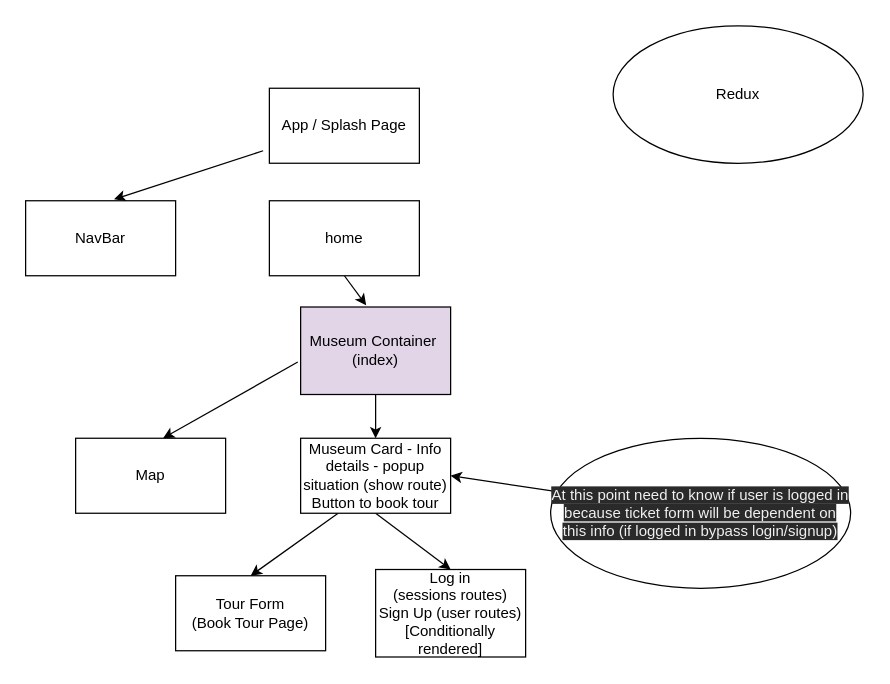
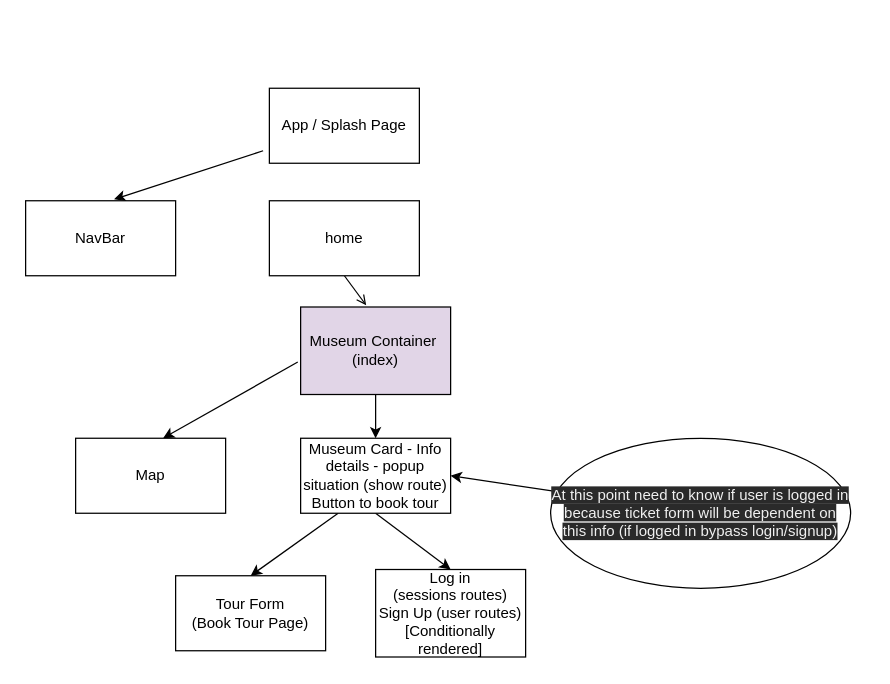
  <mxCell id="0" />
  <mxCell id="1" parent="0" />
  <mxCell id="2" style="edgeStyle=none;html=1;entryX=0.59;entryY=-0.02;entryDx=0;entryDy=0;entryPerimeter=0;" edge="1" parent="1" target="7"><mxGeometry relative="1" as="geometry"><mxPoint x="210" y="120" as="sourcePoint" /></mxGeometry></mxCell>
  <mxCell id="3" value="App / Splash Page" style="rounded=0;whiteSpace=wrap;html=1;" vertex="1" parent="1"><mxGeometry x="215" y="70" width="120" height="60" as="geometry" /></mxCell>
  <mxCell id="4" style="edgeStyle=none;html=1;entryX=0.583;entryY=0;entryDx=0;entryDy=0;entryPerimeter=0;exitX=-0.019;exitY=0.629;exitDx=0;exitDy=0;exitPerimeter=0;" edge="1" parent="1" source="12" target="10"><mxGeometry relative="1" as="geometry" /></mxCell>
- <mxCell id="5" style="edgeStyle=none;html=1;exitX=0.5;exitY=1;exitDx=0;exitDy=0;entryX=0.437;entryY=-0.02;entryDx=0;entryDy=0;entryPerimeter=0;" edge="1" parent="1" source="6" target="12"><mxGeometry relative="1" as="geometry" /></mxCell>
+ <mxCell id="5" style="edgeStyle=none;html=1;exitX=0.5;exitY=1;exitDx=0;exitDy=0;entryX=0.437;entryY=-0.02;entryDx=0;entryDy=0;entryPerimeter=0;endArrow=open;" edge="1" parent="1" source="6" target="12"><mxGeometry relative="1" as="geometry" /></mxCell>
  <mxCell id="6" value="home" style="rounded=0;whiteSpace=wrap;html=1;" vertex="1" parent="1"><mxGeometry x="215" y="160" width="120" height="60" as="geometry" /></mxCell>
  <mxCell id="7" value="NavBar&lt;br&gt;" style="rounded=0;whiteSpace=wrap;html=1;" vertex="1" parent="1"><mxGeometry x="20" y="160" width="120" height="60" as="geometry" /></mxCell>
  <mxCell id="8" value="Tour Form&lt;br&gt;(Book Tour Page)" style="rounded=0;whiteSpace=wrap;html=1;" vertex="1" parent="1"><mxGeometry x="140" y="460" width="120" height="60" as="geometry" /></mxCell>
  <mxCell id="9" value="Log in&lt;br&gt;(sessions routes)&lt;br&gt;Sign Up (user routes)&lt;br&gt;[Conditionally rendered]" style="rounded=0;whiteSpace=wrap;html=1;" vertex="1" parent="1"><mxGeometry x="300" y="455" width="120" height="70" as="geometry" /></mxCell>
  <mxCell id="10" value="Map" style="rounded=0;whiteSpace=wrap;html=1;" vertex="1" parent="1"><mxGeometry x="60" y="350" width="120" height="60" as="geometry" /></mxCell>
  <mxCell id="11" style="edgeStyle=none;html=1;entryX=0.5;entryY=0;entryDx=0;entryDy=0;" edge="1" parent="1" source="12" target="15"><mxGeometry relative="1" as="geometry" /></mxCell>
  <mxCell id="12" value="Museum Container&amp;nbsp; (index)" style="rounded=0;whiteSpace=wrap;html=1;fillColor=#e1d5e7;" vertex="1" parent="1"><mxGeometry x="240" y="245" width="120" height="70" as="geometry" /></mxCell>
  <mxCell id="13" style="edgeStyle=none;html=1;exitX=0.25;exitY=1;exitDx=0;exitDy=0;entryX=0.5;entryY=0;entryDx=0;entryDy=0;" edge="1" parent="1" source="15" target="8"><mxGeometry relative="1" as="geometry" /></mxCell>
  <mxCell id="14" style="edgeStyle=none;html=1;exitX=0.5;exitY=1;exitDx=0;exitDy=0;entryX=0.5;entryY=0;entryDx=0;entryDy=0;" edge="1" parent="1" source="15" target="9"><mxGeometry relative="1" as="geometry" /></mxCell>
  <mxCell id="15" value="Museum Card - Info details - popup situation (show route)&lt;br&gt;Button to book tour" style="rounded=0;whiteSpace=wrap;html=1;" vertex="1" parent="1"><mxGeometry x="240" y="350" width="120" height="60" as="geometry" /></mxCell>
- <mxCell id="16" value="Redux" style="ellipse;whiteSpace=wrap;html=1;" vertex="1" parent="1"><mxGeometry x="490" y="20" width="200" height="110" as="geometry" /></mxCell>
  <mxCell id="17" style="edgeStyle=none;html=1;entryX=1;entryY=0.5;entryDx=0;entryDy=0;" edge="1" parent="1" source="18" target="15"><mxGeometry relative="1" as="geometry"><mxPoint x="125.791" y="481.428" as="sourcePoint" /></mxGeometry></mxCell>
  <mxCell id="18" value="&lt;span style=&quot;color: rgb(240 , 240 , 240) ; font-family: &amp;#34;helvetica&amp;#34; ; font-size: 12px ; font-style: normal ; font-weight: 400 ; letter-spacing: normal ; text-align: center ; text-indent: 0px ; text-transform: none ; word-spacing: 0px ; background-color: rgb(42 , 42 , 42) ; display: inline ; float: none&quot;&gt;At this point need to know if user is logged in because ticket form will be dependent on this info (if logged in bypass login/signup)&lt;/span&gt;" style="ellipse;whiteSpace=wrap;html=1;" vertex="1" parent="1"><mxGeometry x="440" y="350" width="240" height="120" as="geometry" /></mxCell>
